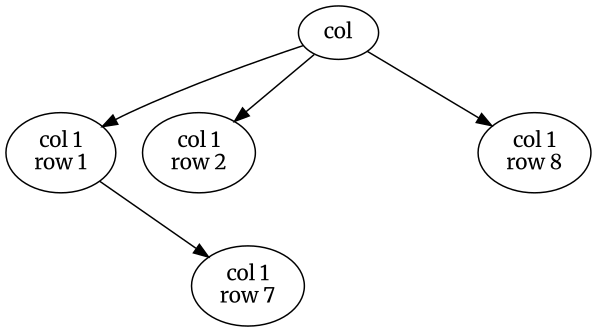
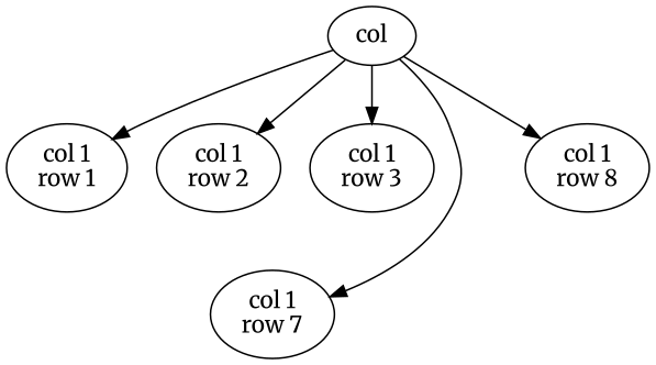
  digraph {
    fontname=Merriweather
    node [fontname=Merriweather]
    edge [fontname=Merriweather]
    n1 [label=col]
    "col 1\nrow 1"
    "col 1\nrow 2"
+   "col 1\nrow 3"
    "col 1\nrow 7"
    "col 1\nrow 8"
    n1 -> "col 1\nrow 1"
    n1 -> "col 1\nrow 2"
-   "col 1\nrow 1" -> "col 1\nrow 7"
+   n1 -> "col 1\nrow 3"
+   n1 -> "col 1\nrow 7"
    n1 -> "col 1\nrow 8"
  }
